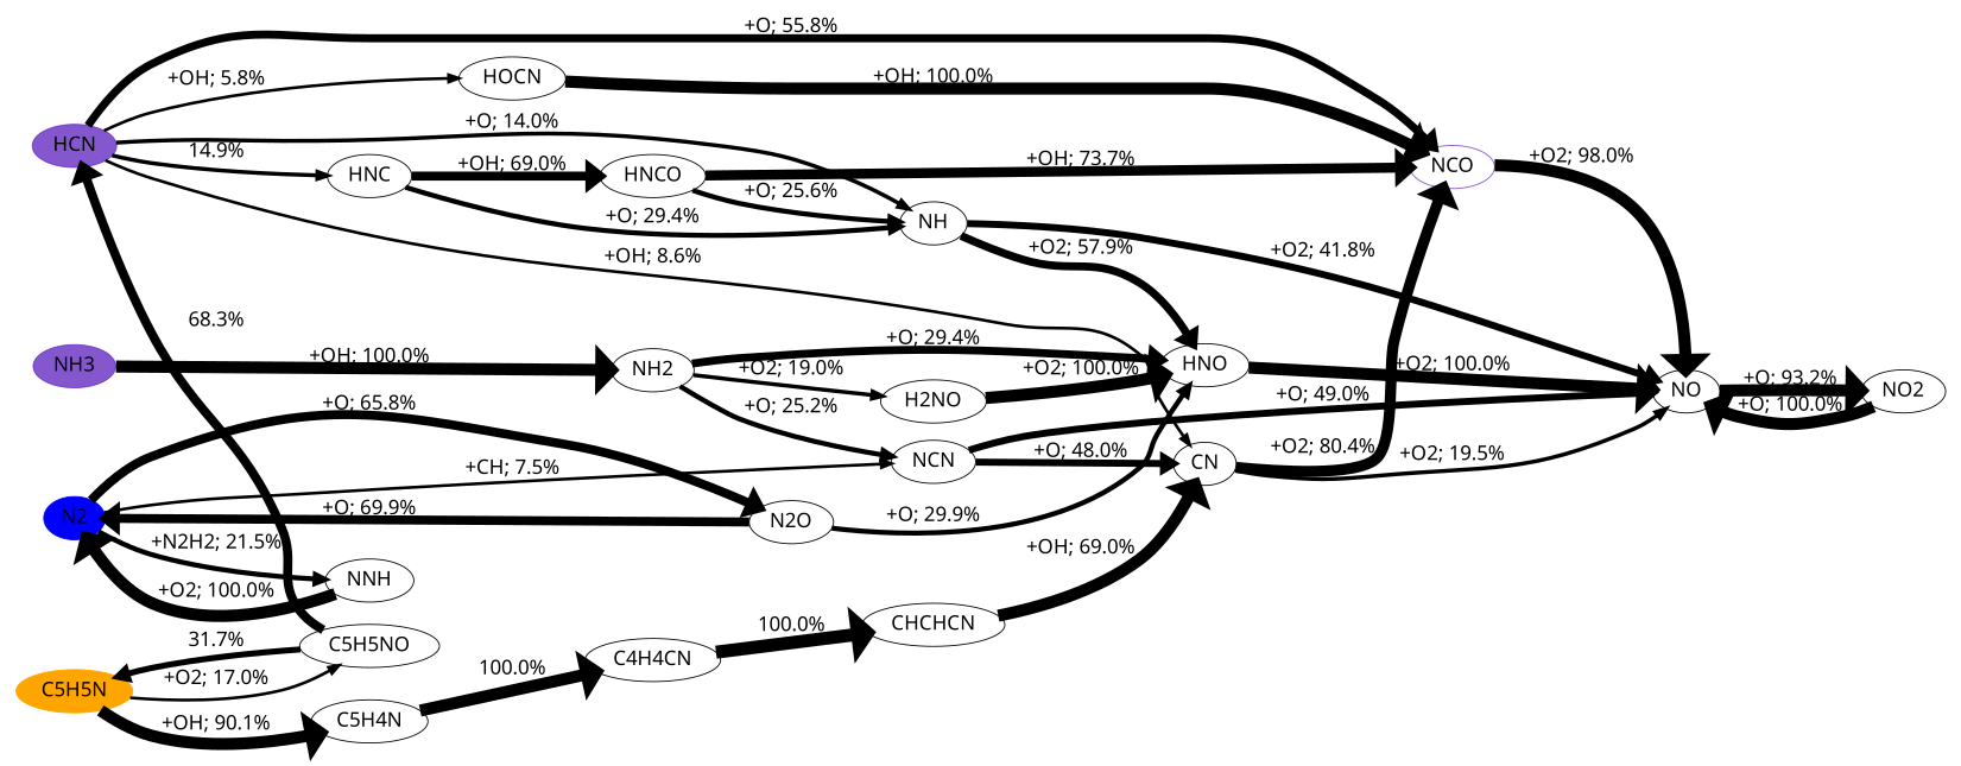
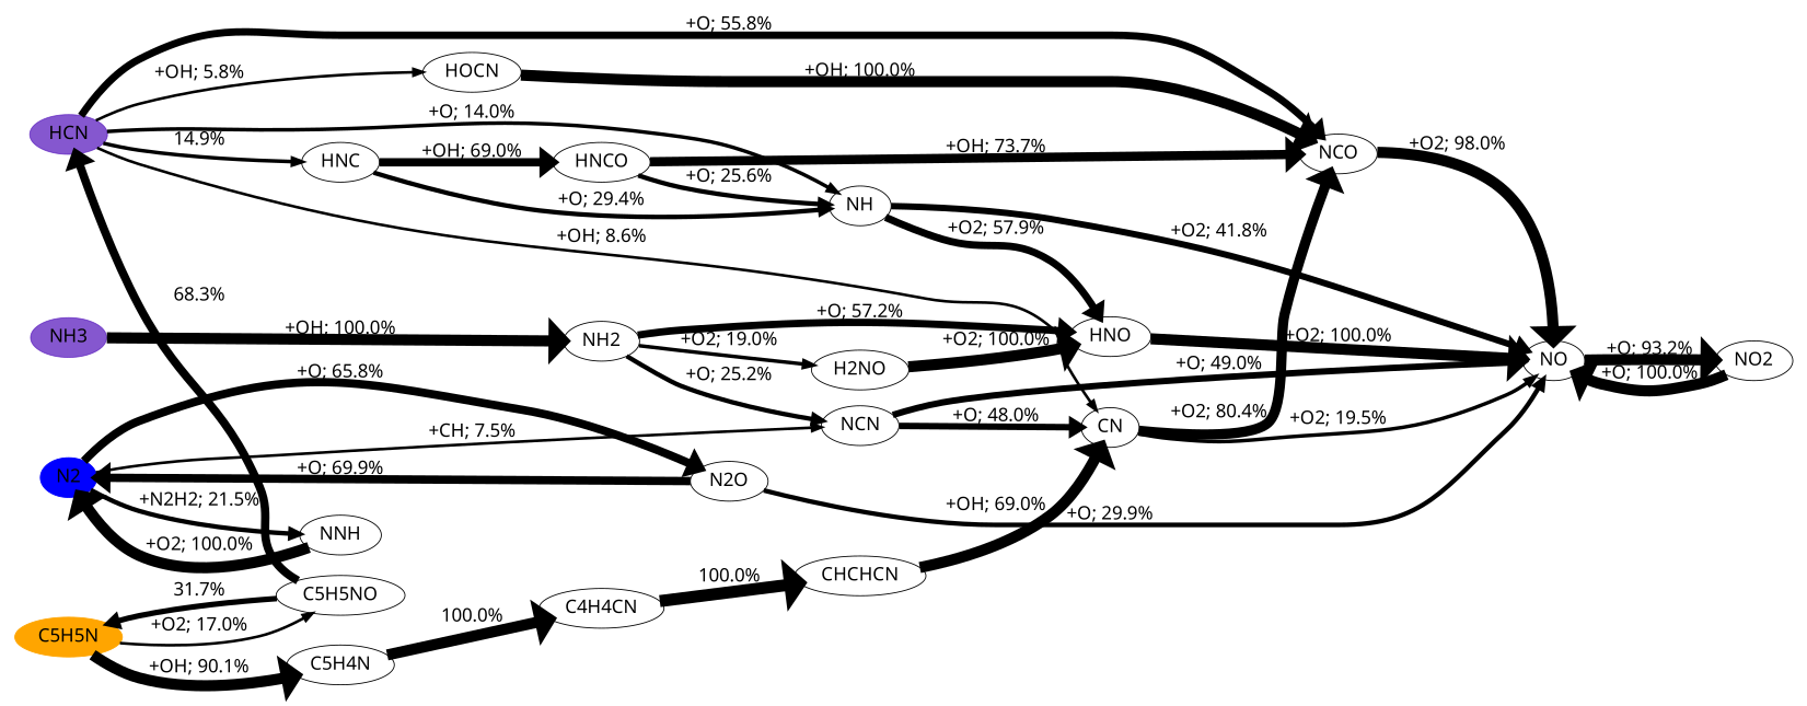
  digraph {
    b="0,0,1558,558"
    fontname="Noto Sans"
    rankdir=LR
    node [fontname="Noto Sans" fontsize=20]
    edge [fontcolor=black fontname="Noto Sans" fontsize=20 penwidth=12]
    HCN [color="#500dbab1" fillcolor="#500dbab1" style=filled]
    NH3 [color="#500dbab1" fillcolor="#500dbab1" style=filled]
    C5H5N [color=orange fillcolor=orange style=filled]
    N2 [color=blue fillcolor=blue style=filled]
    NH
    HNC
    CN
-   NCO [color="#500dbab1"]
+   NCO
    HOCN
    NH2
    C5H4N
    C5H5NO
    NNH
    N2O
    NCN
    NO
    NO2
    HNO
    HNCO
    H2NO
    C4H4CN
    CHCHCN
    subgraph sub_1 {
      rank=source
      HCN
      NH3
      C5H5N
      N2
    }
    HCN -> NH [label="+O; 14.0%" penwidth=4]
    HCN -> HNC [label="14.9%" penwidth=4]
    HCN -> CN [label="+OH; 8.6%" penwidth=3]
    HCN -> NCO [label="+O; 55.8%" penwidth=8]
    HCN -> HOCN [label="+OH; 5.8%" penwidth=3]
    NH3 -> NH2 [label="+OH; 100.0%"]
    C5H5N -> C5H4N [label="+OH; 90.1%"]
    C5H5N -> C5H5NO [label="+O2; 17.0%" penwidth=3]
    N2 -> NNH [label="+N2H2; 21.5%" penwidth=5]
    N2 -> N2O [label="+O; 65.8%" penwidth=9]
    N2 -> NCN [label="+CH; 7.5%" penwidth=3]
    NH -> NO [label="+O2; 41.8%" penwidth=7]
    NH -> HNO [label="+O2; 57.9%" penwidth=8]
    HNC -> NH [label="+O; 29.4%" penwidth=5]
    HNC -> HNCO [label="+OH; 69.0%" penwidth=9]
    CN -> NCO [label="+O2; 80.4%" penwidth=11]
    CN -> NO [label="+O2; 19.5%" penwidth=4]
    NCO -> NO [label="+O2; 98.0%"]
    HOCN -> NCO [label="+OH; 100.0%"]
    NH2 -> NCN [label="+O; 25.2%" penwidth=5]
-   NH2 -> HNO [label="+O; 29.4%" penwidth=8]
+   NH2 -> HNO [label="+O; 57.2%" penwidth=8]
    NH2 -> H2NO [label="+O2; 19.0%" penwidth=4]
    C5H4N -> C4H4CN [label="100.0%"]
    C5H5NO -> HCN [label="68.3%" penwidth=9]
    C5H5NO -> C5H5N [label="31.7%" penwidth=6]
    NNH -> N2 [label="+O2; 100.0%"]
    N2O -> N2 [label="+O; 69.9%" penwidth=9]
-   N2O -> HNO [label="+O; 29.9%" penwidth=5]
+   N2O -> NO [label="+O; 29.9%" penwidth=5]
    NCN -> CN [label="+O; 48.0%" penwidth=7]
    NCN -> NO [label="+O; 49.0%" penwidth=7]
    NO -> NO2 [label="+O; 93.2%"]
    NO2 -> NO [label="+O; 100.0%"]
    HNO -> NO [label="+O2; 100.0%"]
    HNCO -> NH [label="+O; 25.6%" penwidth=5]
    HNCO -> NCO [label="+OH; 73.7%" penwidth=10]
    H2NO -> HNO [label="+O2; 100.0%"]
    C4H4CN -> CHCHCN [label="100.0%" penwidth=13]
    CHCHCN -> CN [label="+OH; 69.0%"]
  }
